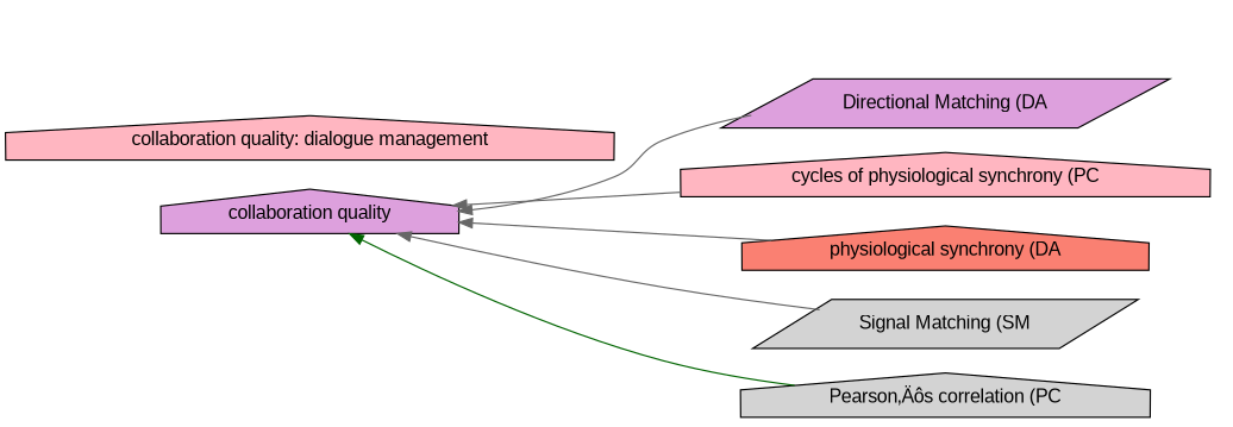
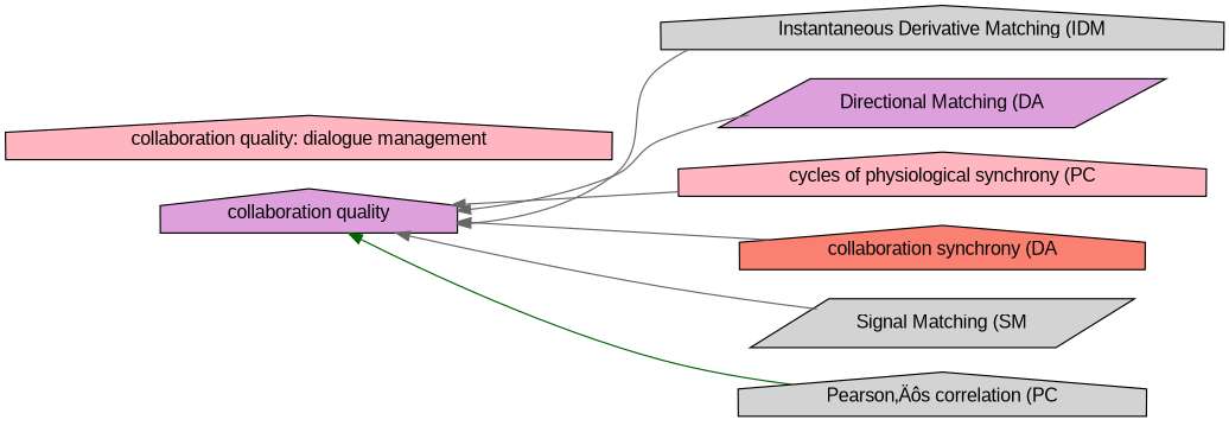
  digraph {
    fontname="Liberation Sans"
    rankdir=RL
    splines=true
    node [fillcolor=lightgrey fontname="Liberation Sans" shape=house style=filled]
    edge [color=gray40 fontname="Liberation Sans" headport=" dialogue management"]
+   "Instantaneous Derivative Matching (IDM"
    n2 [fillcolor=plum label="Directional Matching (DA" shape=parallelogram]
    "cycles of physiological synchrony (PC" [fillcolor=lightpink]
-   "physiological synchrony (DA" [fillcolor=salmon]
+   "physiological synchrony (DA" [fillcolor=salmon label="collaboration synchrony (DA"]
    "Signal Matching (SM" [shape=parallelogram]
    "Pearson‚Äôs correlation (PC"
    "collaboration quality" [fillcolor=plum]
    "collaboration quality: dialogue management" [fillcolor=lightpink]
    subgraph sub_1 {
      rank=same
+     "Instantaneous Derivative Matching (IDM"
      n2
      "cycles of physiological synchrony (PC"
      "physiological synchrony (DA"
      "Signal Matching (SM"
      "Pearson‚Äôs correlation (PC"
    }
    subgraph sub_2 {
      rank=same
      "collaboration quality"
      "collaboration quality: dialogue management"
    }
+   "Instantaneous Derivative Matching (IDM" -> "collaboration quality"
    n2 -> "collaboration quality"
    "cycles of physiological synchrony (PC" -> "collaboration quality"
    "physiological synchrony (DA" -> "collaboration quality"
    "Signal Matching (SM" -> "collaboration quality"
    "Pearson‚Äôs correlation (PC" -> "collaboration quality" [color=darkgreen]
  }
